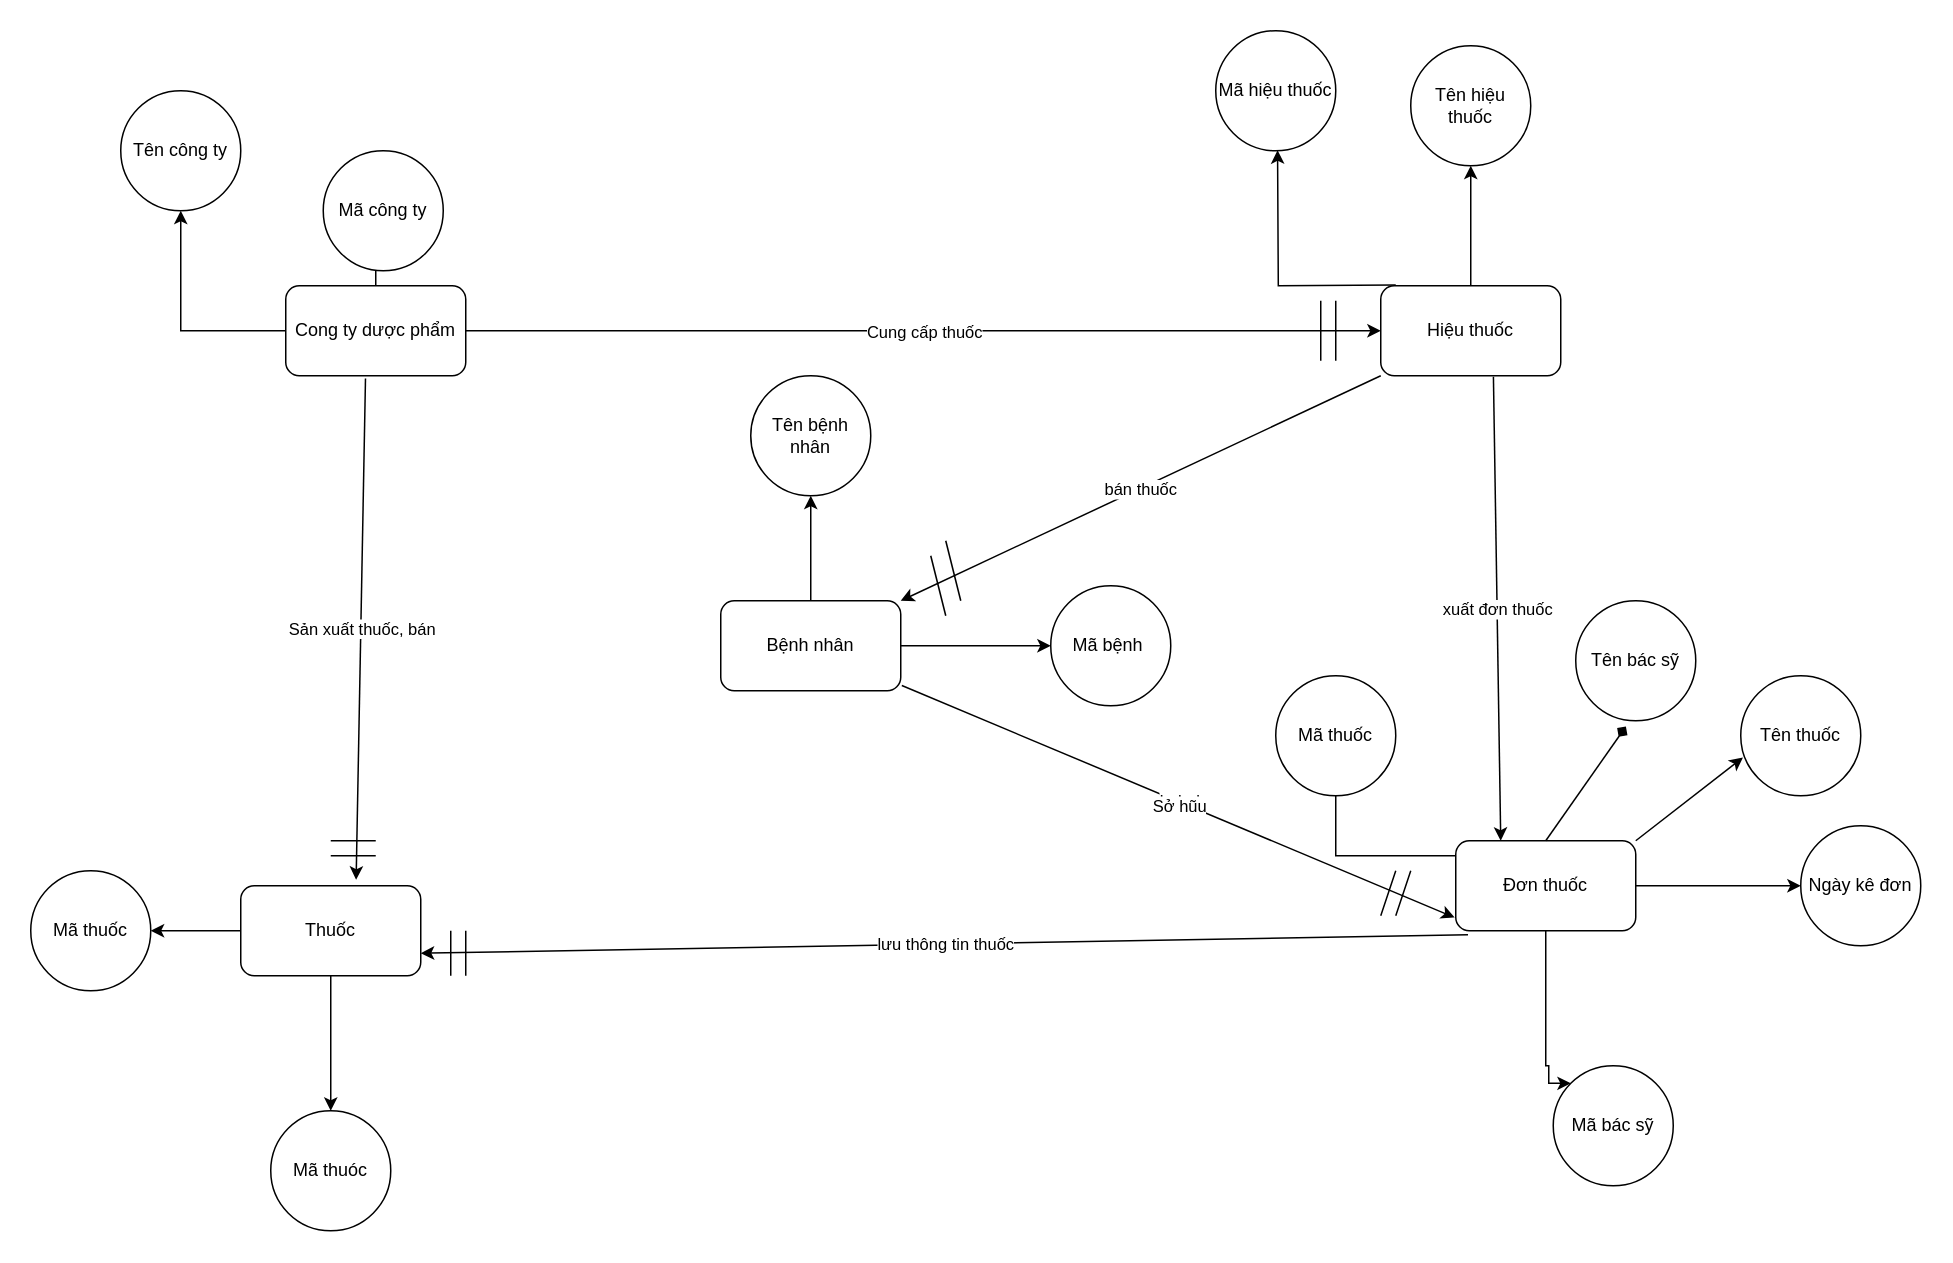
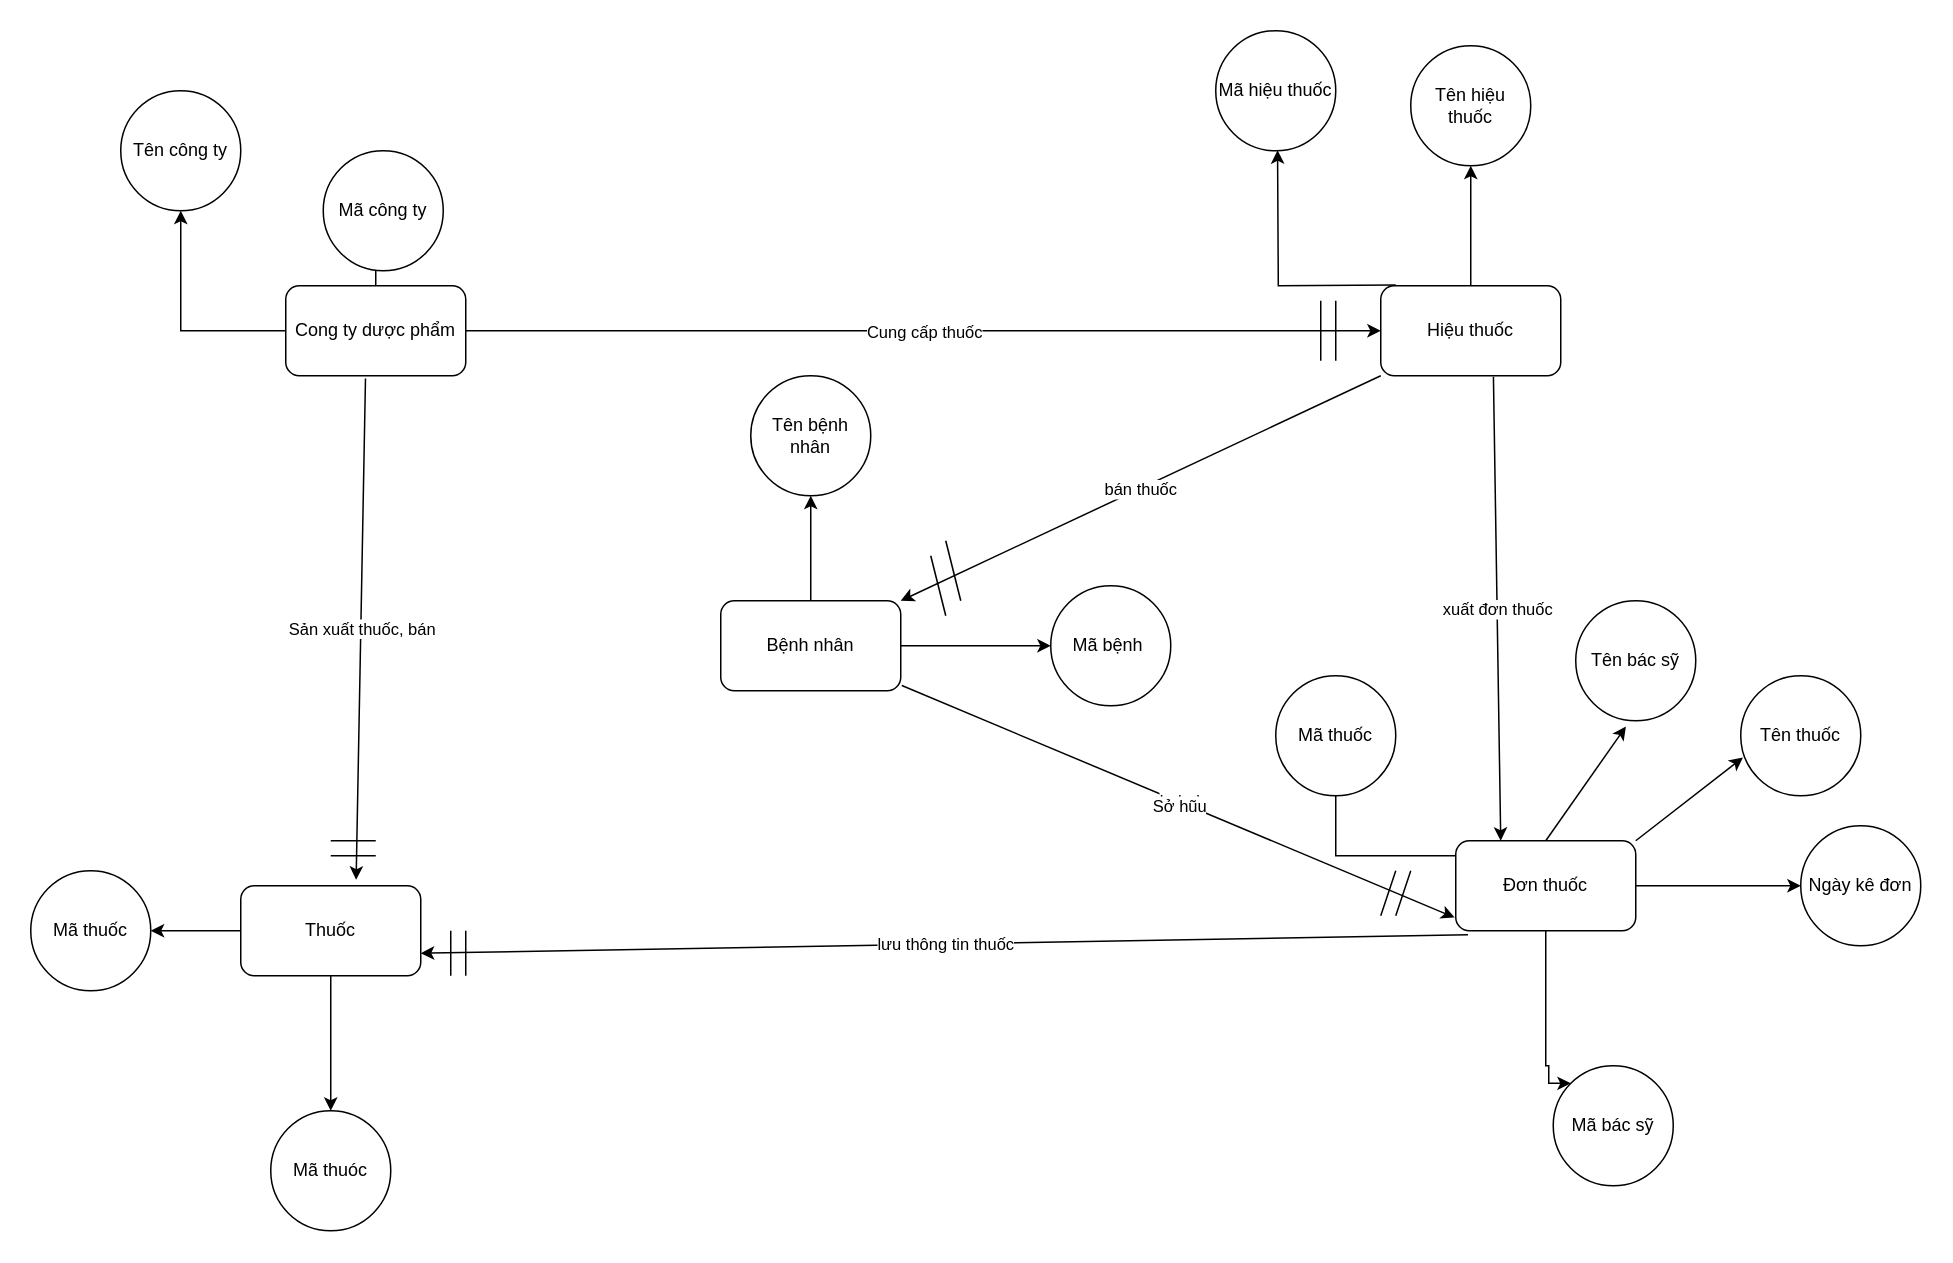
  <mxCell id="0" />
  <mxCell id="1" parent="0" />
  <mxCell id="2" value="" style="edgeStyle=orthogonalEdgeStyle;rounded=0;orthogonalLoop=1;jettySize=auto;html=1;" edge="1" parent="1" source="4" target="5"><mxGeometry relative="1" as="geometry" /></mxCell>
  <mxCell id="3" value="" style="edgeStyle=orthogonalEdgeStyle;rounded=0;orthogonalLoop=1;jettySize=auto;html=1;" edge="1" parent="1" source="4" target="6"><mxGeometry relative="1" as="geometry" /></mxCell>
  <mxCell id="4" value="Cong ty dược phẩm" style="rounded=1;whiteSpace=wrap;html=1;" vertex="1" parent="1"><mxGeometry x="190" y="190" width="120" height="60" as="geometry" /></mxCell>
  <mxCell id="5" value="Tên công ty" style="ellipse;whiteSpace=wrap;html=1;rounded=1;" vertex="1" parent="1"><mxGeometry x="80" y="60" width="80" height="80" as="geometry" /></mxCell>
  <mxCell id="6" value="Mã công ty" style="ellipse;whiteSpace=wrap;html=1;rounded=1;" vertex="1" parent="1"><mxGeometry x="215" y="100" width="80" height="80" as="geometry" /></mxCell>
  <mxCell id="7" value="" style="edgeStyle=orthogonalEdgeStyle;rounded=0;orthogonalLoop=1;jettySize=auto;html=1;entryX=0.64;entryY=1.002;entryDx=0;entryDy=0;entryPerimeter=0;" edge="1" parent="1"><mxGeometry relative="1" as="geometry"><mxPoint x="930" y="189.5" as="sourcePoint" /><mxPoint x="851.2" y="99.66" as="targetPoint" /></mxGeometry></mxCell>
  <mxCell id="8" value="" style="edgeStyle=orthogonalEdgeStyle;rounded=0;orthogonalLoop=1;jettySize=auto;html=1;" edge="1" parent="1" source="9" target="11"><mxGeometry relative="1" as="geometry" /></mxCell>
  <mxCell id="9" value="Hiệu thuốc" style="rounded=1;whiteSpace=wrap;html=1;" vertex="1" parent="1"><mxGeometry x="920" y="190" width="120" height="60" as="geometry" /></mxCell>
  <mxCell id="10" value="Mã hiệu thuốc" style="ellipse;whiteSpace=wrap;html=1;rounded=1;" vertex="1" parent="1"><mxGeometry x="810" y="20" width="80" height="80" as="geometry" /></mxCell>
  <mxCell id="11" value="Tên hiệu thuốc" style="ellipse;whiteSpace=wrap;html=1;rounded=1;" vertex="1" parent="1"><mxGeometry x="940" y="30" width="80" height="80" as="geometry" /></mxCell>
  <mxCell id="12" value="" style="edgeStyle=orthogonalEdgeStyle;rounded=0;orthogonalLoop=1;jettySize=auto;html=1;" edge="1" parent="1" source="14" target="15"><mxGeometry relative="1" as="geometry" /></mxCell>
  <mxCell id="13" value="" style="edgeStyle=orthogonalEdgeStyle;rounded=0;orthogonalLoop=1;jettySize=auto;html=1;" edge="1" parent="1" source="14" target="24"><mxGeometry relative="1" as="geometry" /></mxCell>
  <mxCell id="14" value="Thuốc" style="rounded=1;whiteSpace=wrap;html=1;" vertex="1" parent="1"><mxGeometry x="160" y="590" width="120" height="60" as="geometry" /></mxCell>
  <mxCell id="15" value="Mã thuóc" style="ellipse;whiteSpace=wrap;html=1;rounded=1;" vertex="1" parent="1"><mxGeometry x="180" y="740" width="80" height="80" as="geometry" /></mxCell>
  <mxCell id="16" value="" style="edgeStyle=orthogonalEdgeStyle;rounded=0;orthogonalLoop=1;jettySize=auto;html=1;" edge="1" parent="1"><mxGeometry relative="1" as="geometry"><mxPoint x="970" y="570" as="sourcePoint" /><mxPoint x="890" y="510" as="targetPoint" /><Array as="points"><mxPoint x="890" y="570" /></Array></mxGeometry></mxCell>
  <mxCell id="17" value="" style="edgeStyle=orthogonalEdgeStyle;rounded=0;orthogonalLoop=1;jettySize=auto;html=1;" edge="1" parent="1" source="19" target="22"><mxGeometry relative="1" as="geometry" /></mxCell>
  <mxCell id="18" value="" style="edgeStyle=orthogonalEdgeStyle;rounded=0;orthogonalLoop=1;jettySize=auto;html=1;entryX=0;entryY=0;entryDx=0;entryDy=0;" edge="1" parent="1" target="23"><mxGeometry relative="1" as="geometry"><mxPoint x="1030" y="620" as="sourcePoint" /><mxPoint x="1190" y="710" as="targetPoint" /><Array as="points"><mxPoint x="1030" y="710" /><mxPoint x="1032" y="710" /></Array></mxGeometry></mxCell>
  <mxCell id="19" value="Đơn thuốc" style="rounded=1;whiteSpace=wrap;html=1;" vertex="1" parent="1"><mxGeometry x="970" y="560" width="120" height="60" as="geometry" /></mxCell>
  <mxCell id="20" value="Tên thuốc" style="ellipse;whiteSpace=wrap;html=1;rounded=1;" vertex="1" parent="1"><mxGeometry x="1160" y="450" width="80" height="80" as="geometry" /></mxCell>
  <mxCell id="21" value="Mã thuốc" style="ellipse;whiteSpace=wrap;html=1;rounded=1;" vertex="1" parent="1"><mxGeometry x="850" y="450" width="80" height="80" as="geometry" /></mxCell>
  <mxCell id="22" value="Ngày kê đơn" style="ellipse;whiteSpace=wrap;html=1;rounded=1;" vertex="1" parent="1"><mxGeometry x="1200" y="550" width="80" height="80" as="geometry" /></mxCell>
  <mxCell id="23" value="Mã bác sỹ" style="ellipse;whiteSpace=wrap;html=1;rounded=1;" vertex="1" parent="1"><mxGeometry x="1035" y="710" width="80" height="80" as="geometry" /></mxCell>
  <mxCell id="24" value="Mã thuốc" style="ellipse;whiteSpace=wrap;html=1;rounded=1;" vertex="1" parent="1"><mxGeometry x="20" y="580" width="80" height="80" as="geometry" /></mxCell>
  <mxCell id="25" value="Tên bác sỹ" style="ellipse;whiteSpace=wrap;html=1;rounded=1;" vertex="1" parent="1"><mxGeometry x="1050" y="400" width="80" height="80" as="geometry" /></mxCell>
- <mxCell id="26" value="" style="endArrow=diamond;html=1;rounded=0;entryX=0.418;entryY=1.048;entryDx=0;entryDy=0;entryPerimeter=0;exitX=0.5;exitY=0;exitDx=0;exitDy=0;" edge="1" parent="1" source="19" target="25"><mxGeometry width="50" height="50" relative="1" as="geometry"><mxPoint x="1020" y="560" as="sourcePoint" /><mxPoint x="1070" y="510" as="targetPoint" /></mxGeometry></mxCell>
+ <mxCell id="26" value="" style="endArrow=classic;html=1;rounded=0;entryX=0.418;entryY=1.048;entryDx=0;entryDy=0;entryPerimeter=0;exitX=0.5;exitY=0;exitDx=0;exitDy=0;" edge="1" parent="1" source="19" target="25"><mxGeometry width="50" height="50" relative="1" as="geometry"><mxPoint x="1020" y="560" as="sourcePoint" /><mxPoint x="1070" y="510" as="targetPoint" /></mxGeometry></mxCell>
  <mxCell id="27" value="" style="endArrow=classic;html=1;rounded=0;entryX=0.018;entryY=0.682;entryDx=0;entryDy=0;entryPerimeter=0;" edge="1" parent="1" target="20"><mxGeometry width="50" height="50" relative="1" as="geometry"><mxPoint x="1090" y="560" as="sourcePoint" /><mxPoint x="1140" y="510" as="targetPoint" /></mxGeometry></mxCell>
  <mxCell id="28" value="" style="edgeStyle=orthogonalEdgeStyle;rounded=0;orthogonalLoop=1;jettySize=auto;html=1;" edge="1" parent="1" source="30" target="31"><mxGeometry relative="1" as="geometry" /></mxCell>
  <mxCell id="29" value="" style="edgeStyle=orthogonalEdgeStyle;rounded=0;orthogonalLoop=1;jettySize=auto;html=1;" edge="1" parent="1" source="30" target="32"><mxGeometry relative="1" as="geometry" /></mxCell>
  <mxCell id="30" value="Bệnh nhân" style="rounded=1;whiteSpace=wrap;html=1;" vertex="1" parent="1"><mxGeometry x="480" y="400" width="120" height="60" as="geometry" /></mxCell>
  <mxCell id="31" value="Tên bệnh nhân" style="ellipse;whiteSpace=wrap;html=1;rounded=1;" vertex="1" parent="1"><mxGeometry x="500" y="250" width="80" height="80" as="geometry" /></mxCell>
  <mxCell id="32" value="Mã bệnh&amp;nbsp;" style="ellipse;whiteSpace=wrap;html=1;rounded=1;" vertex="1" parent="1"><mxGeometry x="700" y="390" width="80" height="80" as="geometry" /></mxCell>
  <mxCell id="33" value="" style="endArrow=classic;html=1;rounded=0;exitX=0.443;exitY=1.03;exitDx=0;exitDy=0;exitPerimeter=0;entryX=0.641;entryY=-0.066;entryDx=0;entryDy=0;entryPerimeter=0;" edge="1" parent="1" source="4" target="14"><mxGeometry relative="1" as="geometry"><mxPoint x="200" y="420" as="sourcePoint" /><mxPoint x="300" y="420" as="targetPoint" /></mxGeometry></mxCell>
  <mxCell id="34" value="Sản xuất thuốc, bán" style="edgeLabel;resizable=0;html=1;align=center;verticalAlign=middle;" connectable="0" vertex="1" parent="33"><mxGeometry relative="1" as="geometry" /></mxCell>
  <mxCell id="35" value="" style="endArrow=classic;html=1;rounded=0;exitX=0.068;exitY=1.045;exitDx=0;exitDy=0;entryX=1;entryY=0.75;entryDx=0;entryDy=0;exitPerimeter=0;" edge="1" parent="1" source="19" target="14"><mxGeometry relative="1" as="geometry"><mxPoint x="720" y="470" as="sourcePoint" /><mxPoint x="820" y="470" as="targetPoint" /></mxGeometry></mxCell>
  <mxCell id="36" value="lưu thông tin thuốc" style="edgeLabel;resizable=0;html=1;align=center;verticalAlign=middle;" connectable="0" vertex="1" parent="35"><mxGeometry relative="1" as="geometry" /></mxCell>
  <mxCell id="37" value="" style="endArrow=classic;html=1;rounded=0;exitX=0.626;exitY=1.012;exitDx=0;exitDy=0;exitPerimeter=0;entryX=0.25;entryY=0;entryDx=0;entryDy=0;" edge="1" parent="1" source="9" target="19"><mxGeometry relative="1" as="geometry"><mxPoint x="720" y="470" as="sourcePoint" /><mxPoint x="820" y="470" as="targetPoint" /></mxGeometry></mxCell>
  <mxCell id="38" value="xuất đơn thuốc" style="edgeLabel;resizable=0;html=1;align=center;verticalAlign=middle;" connectable="0" vertex="1" parent="37"><mxGeometry relative="1" as="geometry" /></mxCell>
  <mxCell id="39" value="" style="endArrow=none;html=1;rounded=0;" edge="1" parent="1"><mxGeometry width="50" height="50" relative="1" as="geometry"><mxPoint x="220" y="560" as="sourcePoint" /><mxPoint x="250" y="560" as="targetPoint" /></mxGeometry></mxCell>
  <mxCell id="40" value="" style="endArrow=none;html=1;rounded=0;" edge="1" parent="1"><mxGeometry width="50" height="50" relative="1" as="geometry"><mxPoint x="220" y="570" as="sourcePoint" /><mxPoint x="250" y="570" as="targetPoint" /></mxGeometry></mxCell>
  <mxCell id="41" value="" style="endArrow=classic;html=1;rounded=0;exitX=0;exitY=1;exitDx=0;exitDy=0;entryX=1;entryY=0;entryDx=0;entryDy=0;" edge="1" parent="1" source="9" target="30"><mxGeometry relative="1" as="geometry"><mxPoint x="690" y="320" as="sourcePoint" /><mxPoint x="790" y="320" as="targetPoint" /></mxGeometry></mxCell>
  <mxCell id="42" value="bán thuốc" style="edgeLabel;resizable=0;html=1;align=center;verticalAlign=middle;" connectable="0" vertex="1" parent="41"><mxGeometry relative="1" as="geometry" /></mxCell>
  <mxCell id="43" value="" style="endArrow=classic;html=1;rounded=0;exitX=1;exitY=0.5;exitDx=0;exitDy=0;" edge="1" parent="1" source="4" target="9"><mxGeometry relative="1" as="geometry"><mxPoint x="430" y="490" as="sourcePoint" /><mxPoint x="530" y="490" as="targetPoint" /></mxGeometry></mxCell>
  <mxCell id="44" value="Cung cấp thuốc" style="edgeLabel;resizable=0;html=1;align=center;verticalAlign=middle;" connectable="0" vertex="1" parent="43"><mxGeometry relative="1" as="geometry" /></mxCell>
  <mxCell id="45" value="" style="endArrow=none;html=1;rounded=0;" edge="1" parent="1"><mxGeometry width="50" height="50" relative="1" as="geometry"><mxPoint x="890" y="240" as="sourcePoint" /><mxPoint x="890" y="200" as="targetPoint" /></mxGeometry></mxCell>
  <mxCell id="46" value="" style="endArrow=none;html=1;rounded=0;" edge="1" parent="1"><mxGeometry width="50" height="50" relative="1" as="geometry"><mxPoint x="880" y="240" as="sourcePoint" /><mxPoint x="880" y="200" as="targetPoint" /></mxGeometry></mxCell>
  <mxCell id="47" value="" style="endArrow=none;html=1;rounded=0;" edge="1" parent="1"><mxGeometry width="50" height="50" relative="1" as="geometry"><mxPoint x="630" y="410" as="sourcePoint" /><mxPoint x="620" y="370" as="targetPoint" /><Array as="points" /></mxGeometry></mxCell>
  <mxCell id="48" value="" style="endArrow=none;html=1;rounded=0;" edge="1" parent="1"><mxGeometry width="50" height="50" relative="1" as="geometry"><mxPoint x="640" y="400" as="sourcePoint" /><mxPoint x="630" y="360" as="targetPoint" /><Array as="points" /></mxGeometry></mxCell>
  <mxCell id="49" value="" style="endArrow=classic;html=1;rounded=0;exitX=1.006;exitY=0.942;exitDx=0;exitDy=0;exitPerimeter=0;entryX=-0.006;entryY=0.853;entryDx=0;entryDy=0;entryPerimeter=0;" edge="1" parent="1" source="30" target="19"><mxGeometry relative="1" as="geometry"><mxPoint x="760" y="580" as="sourcePoint" /><mxPoint x="860" y="580" as="targetPoint" /></mxGeometry></mxCell>
  <mxCell id="50" value="Label" style="edgeLabel;resizable=0;html=1;align=center;verticalAlign=middle;" connectable="0" vertex="1" parent="49"><mxGeometry relative="1" as="geometry" /></mxCell>
  <mxCell id="51" value="Sở hũu" style="edgeLabel;html=1;align=center;verticalAlign=middle;resizable=0;points=[];" vertex="1" connectable="0" parent="49"><mxGeometry x="0.005" y="-2" relative="1" as="geometry"><mxPoint as="offset" /></mxGeometry></mxCell>
  <mxCell id="52" value="" style="endArrow=none;html=1;rounded=0;" edge="1" parent="1"><mxGeometry width="50" height="50" relative="1" as="geometry"><mxPoint x="920" y="610" as="sourcePoint" /><mxPoint x="930" y="580" as="targetPoint" /><Array as="points" /></mxGeometry></mxCell>
  <mxCell id="53" value="" style="endArrow=none;html=1;rounded=0;" edge="1" parent="1"><mxGeometry width="50" height="50" relative="1" as="geometry"><mxPoint x="930" y="610" as="sourcePoint" /><mxPoint x="940" y="580" as="targetPoint" /><Array as="points" /></mxGeometry></mxCell>
  <mxCell id="54" value="" style="endArrow=none;html=1;rounded=0;" edge="1" parent="1"><mxGeometry width="50" height="50" relative="1" as="geometry"><mxPoint x="300" y="650" as="sourcePoint" /><mxPoint x="300" y="620" as="targetPoint" /><Array as="points" /></mxGeometry></mxCell>
  <mxCell id="55" value="" style="endArrow=none;html=1;rounded=0;" edge="1" parent="1"><mxGeometry width="50" height="50" relative="1" as="geometry"><mxPoint x="310" y="650" as="sourcePoint" /><mxPoint x="310" y="620" as="targetPoint" /><Array as="points" /></mxGeometry></mxCell>
